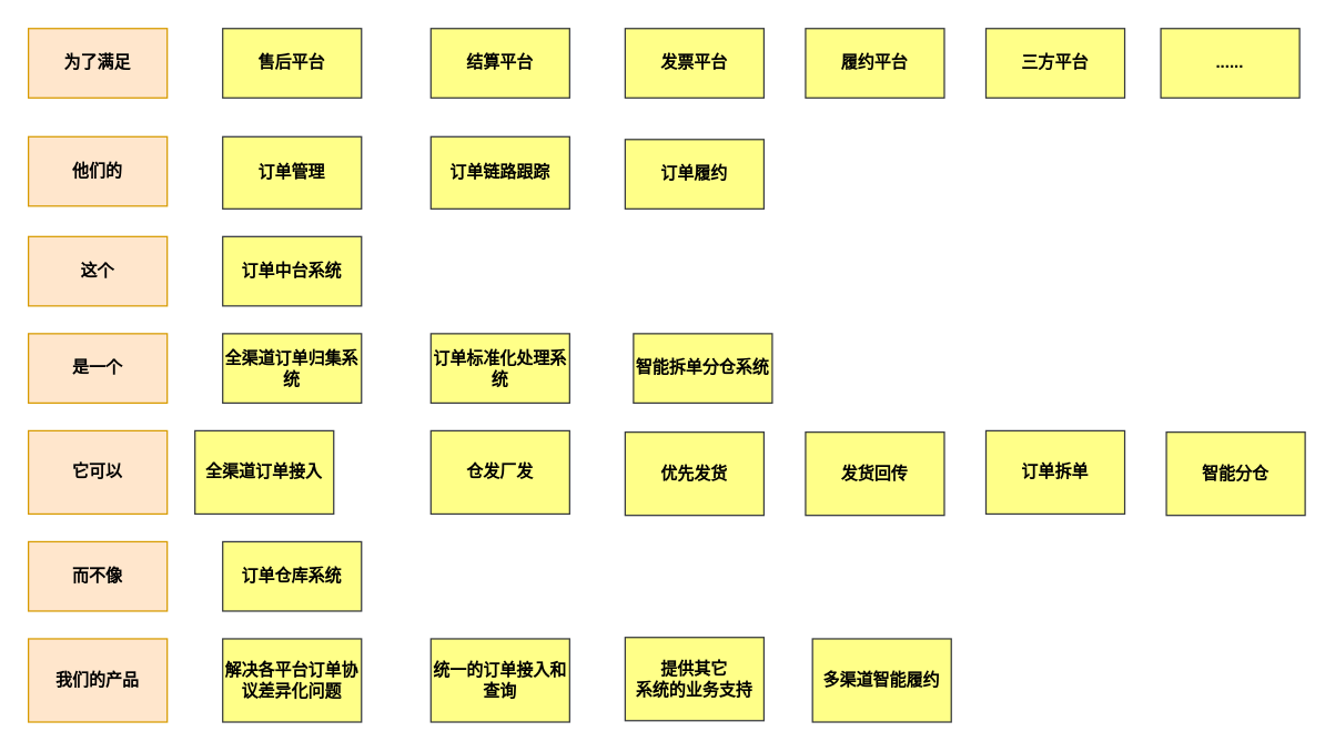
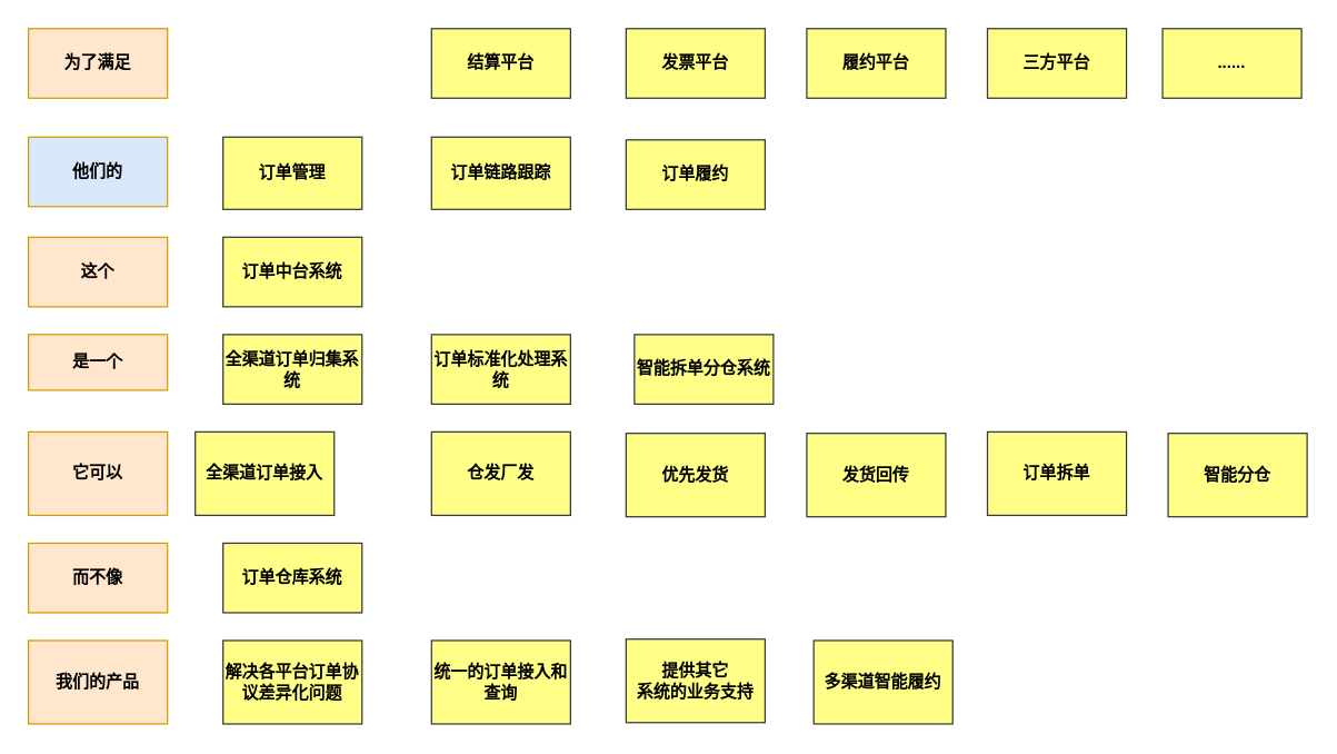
  <mxCell id="0" />
  <mxCell id="1" parent="0" />
  <mxCell id="2" value="&lt;b&gt;为了满足&lt;/b&gt;" style="rounded=0;whiteSpace=wrap;html=1;fillColor=#ffe6cc;strokeColor=#d79b00;" parent="1" vertex="1"><mxGeometry x="20" y="20" width="100" height="50" as="geometry" /></mxCell>
- <mxCell id="3" value="&lt;b&gt;他们的&lt;/b&gt;" style="rounded=0;whiteSpace=wrap;html=1;fillColor=#ffe6cc;strokeColor=#d79b00;" parent="1" vertex="1"><mxGeometry x="20" y="98" width="100" height="50" as="geometry" /></mxCell>
+ <mxCell id="3" value="&lt;b&gt;他们的&lt;/b&gt;" style="rounded=0;whiteSpace=wrap;html=1;fillColor=#dae8fc;strokeColor=#d79b00;" parent="1" vertex="1"><mxGeometry x="20" y="98" width="100" height="50" as="geometry" /></mxCell>
  <mxCell id="4" value="&lt;b&gt;这个&lt;/b&gt;" style="rounded=0;whiteSpace=wrap;html=1;fillColor=#ffe6cc;strokeColor=#d79b00;" parent="1" vertex="1"><mxGeometry x="20" y="170" width="100" height="50" as="geometry" /></mxCell>
- <mxCell id="5" value="&lt;b&gt;是一个&lt;/b&gt;" style="rounded=0;whiteSpace=wrap;html=1;fillColor=#ffe6cc;strokeColor=#d79b00;" parent="1" vertex="1"><mxGeometry x="20" y="240" width="100" height="50" as="geometry" /></mxCell>
+ <mxCell id="5" value="&lt;b&gt;是一个&lt;/b&gt;" style="rounded=0;whiteSpace=wrap;html=1;fillColor=#ffe6cc;strokeColor=#d79b00;" parent="1" vertex="1"><mxGeometry x="20" y="240" width="100" height="40" as="geometry" /></mxCell>
  <mxCell id="6" value="&lt;b&gt;它可以&lt;/b&gt;" style="rounded=0;whiteSpace=wrap;html=1;fillColor=#ffe6cc;strokeColor=#d79b00;" parent="1" vertex="1"><mxGeometry x="20" y="310" width="100" height="60" as="geometry" /></mxCell>
  <mxCell id="7" value="&lt;b&gt;而不像&lt;/b&gt;" style="rounded=0;whiteSpace=wrap;html=1;fillColor=#ffe6cc;strokeColor=#d79b00;" parent="1" vertex="1"><mxGeometry x="20" y="390" width="100" height="50" as="geometry" /></mxCell>
  <mxCell id="8" value="&lt;b&gt;我们的产品&lt;/b&gt;" style="rounded=0;whiteSpace=wrap;html=1;fillColor=#ffe6cc;strokeColor=#d79b00;" parent="1" vertex="1"><mxGeometry x="20" y="460" width="100" height="60" as="geometry" /></mxCell>
  <mxCell id="9" value="&lt;b&gt;发票平台&lt;/b&gt;" style="rounded=0;whiteSpace=wrap;html=1;fillColor=#ffff88;strokeColor=#36393d;" parent="1" vertex="1"><mxGeometry x="450" y="20" width="100" height="50" as="geometry" /></mxCell>
- <mxCell id="10" value="&lt;b&gt;售后平台&lt;/b&gt;" style="rounded=0;whiteSpace=wrap;html=1;fillColor=#ffff88;strokeColor=#36393d;" parent="1" vertex="1"><mxGeometry x="160" y="20" width="100" height="50" as="geometry" /></mxCell>
  <mxCell id="11" value="&lt;b&gt;结算平台&lt;/b&gt;" style="rounded=0;whiteSpace=wrap;html=1;fillColor=#ffff88;strokeColor=#36393d;" parent="1" vertex="1"><mxGeometry x="310" y="20" width="100" height="50" as="geometry" /></mxCell>
  <mxCell id="12" value="&lt;b&gt;履约平台&lt;/b&gt;" style="rounded=0;whiteSpace=wrap;html=1;fillColor=#ffff88;strokeColor=#36393d;" parent="1" vertex="1"><mxGeometry x="580" y="20" width="100" height="50" as="geometry" /></mxCell>
  <mxCell id="13" value="&lt;b&gt;订单管理&lt;/b&gt;" style="rounded=0;whiteSpace=wrap;html=1;fillColor=#ffff88;strokeColor=#36393d;" parent="1" vertex="1"><mxGeometry x="160" y="98" width="100" height="52" as="geometry" /></mxCell>
  <mxCell id="14" value="&lt;b&gt;订单中台系统&lt;/b&gt;" style="rounded=0;whiteSpace=wrap;html=1;fillColor=#ffff88;strokeColor=#36393d;" parent="1" vertex="1"><mxGeometry x="160" y="170" width="100" height="50" as="geometry" /></mxCell>
  <mxCell id="15" value="&lt;b&gt;三方平台&lt;/b&gt;" style="rounded=0;whiteSpace=wrap;html=1;fillColor=#ffff88;strokeColor=#36393d;" parent="1" vertex="1"><mxGeometry x="710" y="20" width="100" height="50" as="geometry" /></mxCell>
  <mxCell id="16" value="&lt;b&gt;全渠道订单归集系统&lt;/b&gt;" style="rounded=0;whiteSpace=wrap;html=1;fillColor=#ffff88;strokeColor=#36393d;" parent="1" vertex="1"><mxGeometry x="160" y="240" width="100" height="50" as="geometry" /></mxCell>
  <mxCell id="17" value="&lt;b&gt;订单标准化处理系统&lt;/b&gt;" style="rounded=0;whiteSpace=wrap;html=1;fillColor=#ffff88;strokeColor=#36393d;" parent="1" vertex="1"><mxGeometry x="310" y="240" width="100" height="50" as="geometry" /></mxCell>
  <mxCell id="18" value="&lt;b&gt;全渠道订单接入&lt;/b&gt;" style="rounded=0;whiteSpace=wrap;html=1;fillColor=#ffff88;strokeColor=#36393d;" parent="1" vertex="1"><mxGeometry x="140" y="310" width="100" height="60" as="geometry" /></mxCell>
  <mxCell id="19" value="&lt;b&gt;发货回传&lt;/b&gt;" style="rounded=0;whiteSpace=wrap;html=1;fillColor=#ffff88;strokeColor=#36393d;" parent="1" vertex="1"><mxGeometry x="580" y="311" width="100" height="60" as="geometry" /></mxCell>
  <mxCell id="20" value="&lt;b&gt;订单仓库系统&lt;/b&gt;" style="rounded=0;whiteSpace=wrap;html=1;fillColor=#ffff88;strokeColor=#36393d;" parent="1" vertex="1"><mxGeometry x="160" y="390" width="100" height="50" as="geometry" /></mxCell>
  <mxCell id="21" value="&lt;b&gt;仓发厂发&lt;/b&gt;" style="rounded=0;whiteSpace=wrap;html=1;fillColor=#ffff88;strokeColor=#36393d;" parent="1" vertex="1"><mxGeometry x="310" y="310" width="100" height="60" as="geometry" /></mxCell>
  <mxCell id="22" value="&lt;b&gt;......&lt;/b&gt;" style="rounded=0;whiteSpace=wrap;html=1;fillColor=#ffff88;strokeColor=#36393d;" parent="1" vertex="1"><mxGeometry x="836" y="20" width="100" height="50" as="geometry" /></mxCell>
  <mxCell id="23" value="&lt;b&gt;优先发货&lt;/b&gt;" style="rounded=0;whiteSpace=wrap;html=1;fillColor=#ffff88;strokeColor=#36393d;" parent="1" vertex="1"><mxGeometry x="450" y="311" width="100" height="60" as="geometry" /></mxCell>
  <mxCell id="24" value="&lt;b&gt;解决各平台订单协议差异化问题&lt;/b&gt;" style="rounded=0;whiteSpace=wrap;html=1;fillColor=#ffff88;strokeColor=#36393d;" parent="1" vertex="1"><mxGeometry x="160" y="460" width="100" height="60" as="geometry" /></mxCell>
  <mxCell id="25" value="&lt;b&gt;统一的订单接入和查询&lt;/b&gt;" style="rounded=0;whiteSpace=wrap;html=1;fillColor=#ffff88;strokeColor=#36393d;" parent="1" vertex="1"><mxGeometry x="310" y="460" width="100" height="60" as="geometry" /></mxCell>
  <mxCell id="26" value="&lt;b&gt;提供其它&lt;/b&gt;&lt;b&gt;&lt;br&gt;系统的业务支持&lt;/b&gt;" style="rounded=0;whiteSpace=wrap;html=1;fillColor=#ffff88;strokeColor=#36393d;" parent="1" vertex="1"><mxGeometry x="450" y="459" width="100" height="60" as="geometry" /></mxCell>
  <mxCell id="27" value="&lt;b&gt;订单链路跟踪&lt;/b&gt;" style="rounded=0;whiteSpace=wrap;html=1;fillColor=#ffff88;strokeColor=#36393d;" parent="1" vertex="1"><mxGeometry x="310" y="98" width="100" height="52" as="geometry" /></mxCell>
  <mxCell id="28" value="&lt;b&gt;订单拆单&lt;/b&gt;" style="rounded=0;whiteSpace=wrap;html=1;fillColor=#ffff88;strokeColor=#36393d;" parent="1" vertex="1"><mxGeometry x="710" y="310" width="100" height="60" as="geometry" /></mxCell>
  <mxCell id="29" value="&lt;b&gt;智能分仓&lt;/b&gt;" style="rounded=0;whiteSpace=wrap;html=1;fillColor=#ffff88;strokeColor=#36393d;" parent="1" vertex="1"><mxGeometry x="840" y="311" width="100" height="60" as="geometry" /></mxCell>
  <mxCell id="30" value="&lt;b&gt;订单履约&lt;/b&gt;" style="rounded=0;whiteSpace=wrap;html=1;fillColor=#ffff88;strokeColor=#36393d;" vertex="1" parent="1"><mxGeometry x="450" y="100" width="100" height="50" as="geometry" /></mxCell>
  <mxCell id="31" value="&lt;b&gt;智能拆单分仓系统&lt;/b&gt;" style="rounded=0;whiteSpace=wrap;html=1;fillColor=#ffff88;strokeColor=#36393d;" vertex="1" parent="1"><mxGeometry x="456" y="240" width="100" height="50" as="geometry" /></mxCell>
  <mxCell id="32" value="&lt;b&gt;多渠道智能履约&lt;/b&gt;" style="rounded=0;whiteSpace=wrap;html=1;fillColor=#ffff88;strokeColor=#36393d;" vertex="1" parent="1"><mxGeometry x="585" y="460" width="100" height="60" as="geometry" /></mxCell>
